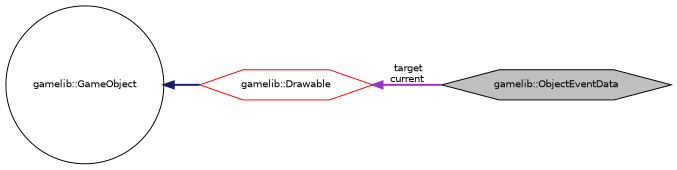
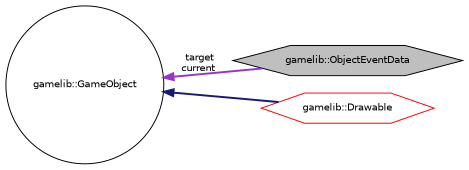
  digraph {
    rankdir=LR
    node [color=black fillcolor=white fontname=Helvetica fontsize=10 shape=hexagon style=filled]
    edge [dir=back fontname=Helvetica fontsize=10 labelfontname=Helvetica labelfontsize=10 style=bold]
    n1 [fillcolor=grey75 fontcolor=black height=0.2 label="gamelib::ObjectEventData" width=0.4]
    n2 [height=0.2 label="gamelib::GameObject" shape=circle width=0.4]
    n3 [color=red height=0.2 label="gamelib::Drawable" width=0.4]
-   n3 -> n1 [color=darkorchid3 label=" target\ncurrent"]
+   n2 -> n1 [color=darkorchid3 label=" target\ncurrent"]
    n2 -> n3 [color=midnightblue]
  }
